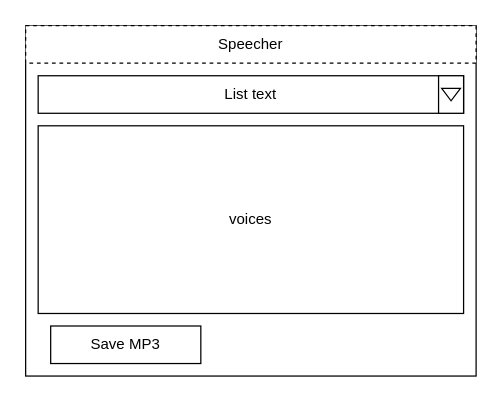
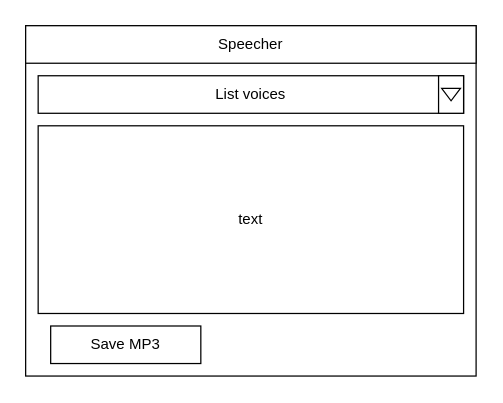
  <mxCell id="0" />
  <mxCell id="1" parent="0" />
  <mxCell id="2" value="" style="rounded=0;whiteSpace=wrap;html=1;" vertex="1" parent="1"><mxGeometry x="20" y="20" width="360" height="280" as="geometry" /></mxCell>
- <mxCell id="3" value="Speecher" style="rounded=0;whiteSpace=wrap;html=1;dashed=1;" vertex="1" parent="1"><mxGeometry x="20" y="20" width="360" height="30" as="geometry" /></mxCell>
- <mxCell id="4" value="List text" style="rounded=0;whiteSpace=wrap;html=1;" vertex="1" parent="1"><mxGeometry x="30" y="60" width="340" height="30" as="geometry" /></mxCell>
+ <mxCell id="3" value="Speecher" style="rounded=0;whiteSpace=wrap;html=1;" vertex="1" parent="1"><mxGeometry x="20" y="20" width="360" height="30" as="geometry" /></mxCell>
+ <mxCell id="4" value="List voices" style="rounded=0;whiteSpace=wrap;html=1;" vertex="1" parent="1"><mxGeometry x="30" y="60" width="340" height="30" as="geometry" /></mxCell>
  <mxCell id="5" value="" style="rounded=0;whiteSpace=wrap;html=1;" vertex="1" parent="1"><mxGeometry x="350" y="60" width="20" height="30" as="geometry" /></mxCell>
- <mxCell id="6" value="voices" style="rounded=0;whiteSpace=wrap;html=1;" vertex="1" parent="1"><mxGeometry x="30" y="100" width="340" height="150" as="geometry" /></mxCell>
+ <mxCell id="6" value="text" style="rounded=0;whiteSpace=wrap;html=1;" vertex="1" parent="1"><mxGeometry x="30" y="100" width="340" height="150" as="geometry" /></mxCell>
  <mxCell id="7" value="Save MP3" style="rounded=0;whiteSpace=wrap;html=1;" vertex="1" parent="1"><mxGeometry x="40" y="260" width="120" height="30" as="geometry" /></mxCell>
  <mxCell id="8" value="" style="triangle;whiteSpace=wrap;html=1;rotation=90;" vertex="1" parent="1"><mxGeometry x="355" y="67.5" width="10" height="15" as="geometry" /></mxCell>
